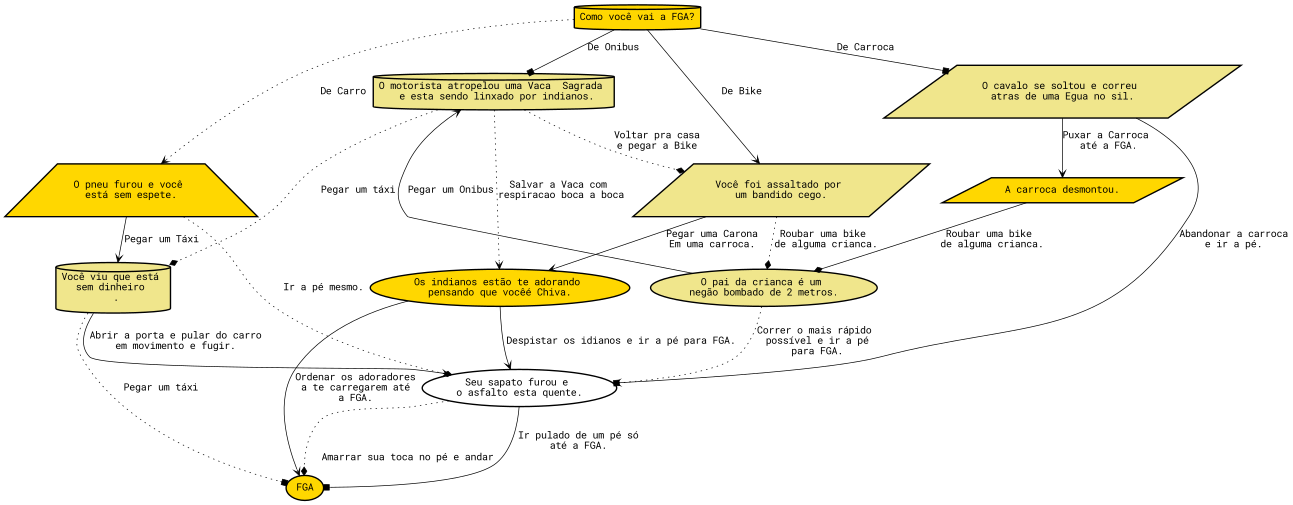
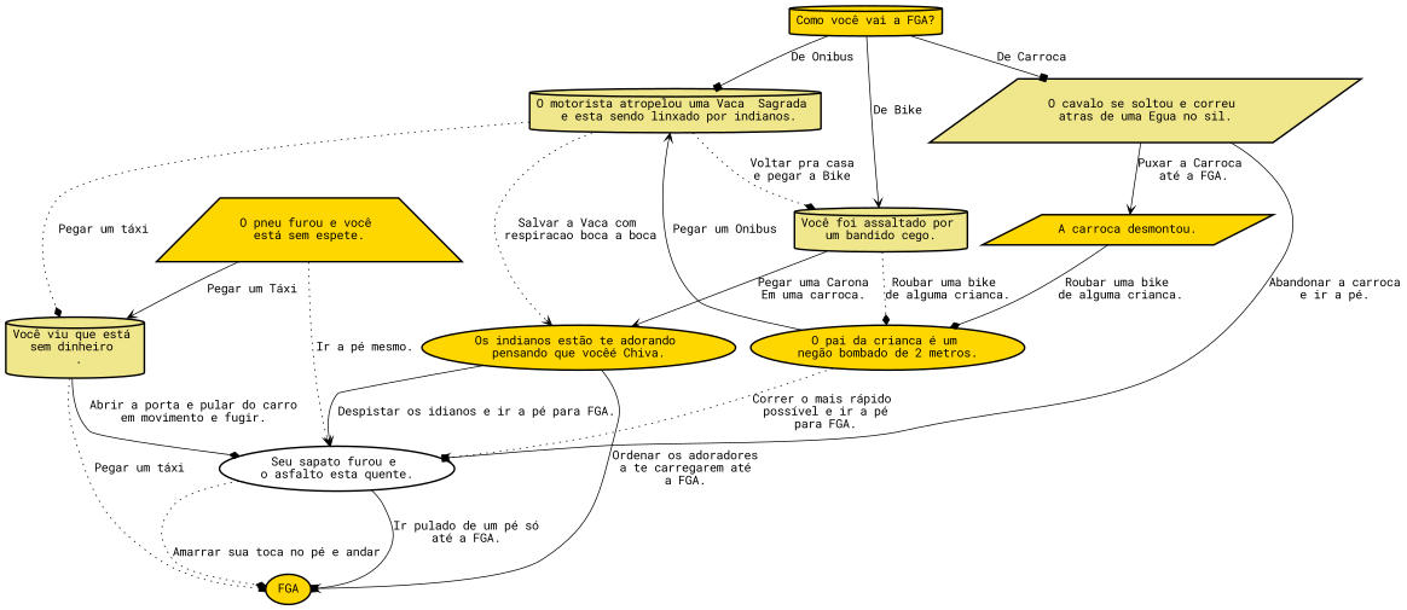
  digraph {
    fontname="Roboto Mono"
    node [fillcolor=gold fontname="Roboto Mono" shape=ellipse style="bold,filled"]
    edge [arrowhead=vee fontname="Roboto Mono" style=solid]
    n1 [label="Como você vai a FGA?" shape=cylinder]
    n2 [fillcolor=khaki label="O motorista atropelou uma Vaca  Sagrada \n e esta sendo linxado por indianos." shape=cylinder]
    n3 [label="O pneu furou e você \nestá sem espete." shape=trapezium]
-   n4 [fillcolor=khaki label="Você foi assaltado por \num bandido cego." shape=parallelogram]
+   n4 [fillcolor=khaki label="Você foi assaltado por \num bandido cego." shape=cylinder]
    n5 [fillcolor=khaki label="O cavalo se soltou e correu \natras de uma Egua no sil." shape=parallelogram]
    n6 [fillcolor=khaki label="Você viu que está \nsem dinheiro \n ." shape=cylinder]
    n7 [label="Os indianos estão te adorando \npensando que vocêé Chiva."]
    n8 [fillcolor=white label="Seu sapato furou e \no asfalto esta quente."]
-   n9 [fillcolor=khaki label="O pai da crianca é um \nnegão bombado de 2 metros."]
+   n9 [label="O pai da crianca é um \nnegão bombado de 2 metros."]
    n10 [label="A carroca desmontou." shape=parallelogram]
    FGA
    n1 -> n2 [arrowhead=box label="De Onibus"]
-   n1 -> n3 [label="De Carro" style=dotted]
    n1 -> n4 [label="De Bike"]
    n1 -> n5 [arrowhead=box label="De Carroca"]
    n2 -> n4 [arrowhead=diamond label="Voltar pra casa\ne pegar a Bike" style=dotted]
    n2 -> n6 [arrowhead=diamond label="Pegar um táxi" style=dotted]
    n2 -> n7 [label="Salvar a Vaca com \nrespiracao boca a boca" style=dotted]
    n3 -> n6 [label="Pegar um Táxi"]
    n3 -> n8 [label="Ir a pé mesmo." style=dotted]
    n4 -> n7 [label="Pegar uma Carona\nEm uma carroca."]
    n4 -> n9 [arrowhead=diamond label="Roubar uma bike \nde alguma crianca." style=dotted]
    n5 -> n8 [label="Abandonar a carroca\ne ir a pé."]
    n5 -> n10 [label="Puxar a Carroca \naté a FGA."]
    n6 -> n8 [arrowhead=diamond label="Abrir a porta e pular do carro\nem movimento e fugir."]
    n6 -> FGA [arrowhead=box label="Pegar um táxi" style=dotted]
    n7 -> n8 [label="Despistar os idianos e ir a pé para FGA."]
    n7 -> FGA [label="Ordenar os adoradores\na te carregarem até\na FGA."]
    n8 -> FGA [arrowhead=box label="Ir pulado de um pé só\naté a FGA."]
    n8 -> FGA [arrowhead=diamond label="\n\n\nAmarrar sua toca no pé e andar" style=dotted]
    n9 -> n2 [label="Pegar um Onibus"]
    n9 -> n8 [arrowhead=box label="Correr o mais rápido \npossível e ir a pé\npara FGA." style=dotted]
    n10 -> n9 [arrowhead=diamond label="Roubar uma bike \nde alguma crianca."]
  }
